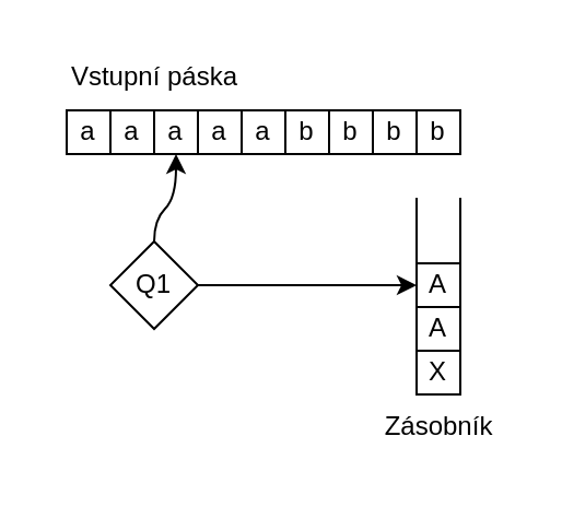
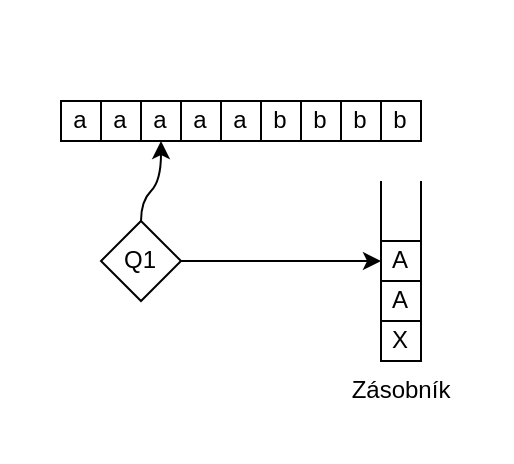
  <mxCell id="0" />
  <mxCell id="1" parent="0" />
  <mxCell id="2" value="a" style="whiteSpace=wrap;html=1;aspect=fixed;" vertex="1" parent="1"><mxGeometry x="30" y="50" width="20" height="20" as="geometry" /></mxCell>
  <mxCell id="3" value="a" style="whiteSpace=wrap;html=1;aspect=fixed;" vertex="1" parent="1"><mxGeometry x="50" y="50" width="20" height="20" as="geometry" /></mxCell>
  <mxCell id="4" value="a" style="whiteSpace=wrap;html=1;aspect=fixed;" vertex="1" parent="1"><mxGeometry x="70" y="50" width="20" height="20" as="geometry" /></mxCell>
  <mxCell id="5" value="a" style="whiteSpace=wrap;html=1;aspect=fixed;" vertex="1" parent="1"><mxGeometry x="90" y="50" width="20" height="20" as="geometry" /></mxCell>
  <mxCell id="6" value="a" style="whiteSpace=wrap;html=1;aspect=fixed;" vertex="1" parent="1"><mxGeometry x="110" y="50" width="20" height="20" as="geometry" /></mxCell>
  <mxCell id="7" value="b" style="whiteSpace=wrap;html=1;aspect=fixed;" vertex="1" parent="1"><mxGeometry x="130" y="50" width="20" height="20" as="geometry" /></mxCell>
  <mxCell id="8" value="b" style="whiteSpace=wrap;html=1;aspect=fixed;" vertex="1" parent="1"><mxGeometry x="150" y="50" width="20" height="20" as="geometry" /></mxCell>
  <mxCell id="9" value="b" style="whiteSpace=wrap;html=1;aspect=fixed;" vertex="1" parent="1"><mxGeometry x="170" y="50" width="20" height="20" as="geometry" /></mxCell>
  <mxCell id="10" value="b" style="whiteSpace=wrap;html=1;aspect=fixed;" vertex="1" parent="1"><mxGeometry x="190" y="50" width="20" height="20" as="geometry" /></mxCell>
  <mxCell id="11" value="Q1" style="rhombus;whiteSpace=wrap;html=1;aspect=fixed;" vertex="1" parent="1"><mxGeometry x="50" y="110" width="40" height="40" as="geometry" /></mxCell>
  <mxCell id="12" value="" style="endArrow=none;html=1;rounded=0;exitX=0;exitY=1;exitDx=0;exitDy=0;" edge="1" parent="1" source="15"><mxGeometry width="50" height="50" relative="1" as="geometry"><mxPoint x="190" y="200" as="sourcePoint" /><mxPoint x="190" y="90" as="targetPoint" /></mxGeometry></mxCell>
  <mxCell id="13" value="" style="endArrow=none;html=1;rounded=0;exitX=1;exitY=1;exitDx=0;exitDy=0;" edge="1" parent="1" source="15"><mxGeometry width="50" height="50" relative="1" as="geometry"><mxPoint x="210" y="200" as="sourcePoint" /><mxPoint x="210" y="90" as="targetPoint" /></mxGeometry></mxCell>
  <mxCell id="14" value="" style="endArrow=none;html=1;rounded=0;entryX=1;entryY=1;entryDx=0;entryDy=0;" edge="1" parent="1" target="15"><mxGeometry width="50" height="50" relative="1" as="geometry"><mxPoint x="190" y="180" as="sourcePoint" /><mxPoint x="210" y="200" as="targetPoint" /></mxGeometry></mxCell>
  <mxCell id="15" value="X" style="whiteSpace=wrap;html=1;aspect=fixed;" vertex="1" parent="1"><mxGeometry x="190" y="160" width="20" height="20" as="geometry" /></mxCell>
  <mxCell id="16" value="A" style="whiteSpace=wrap;html=1;aspect=fixed;" vertex="1" parent="1"><mxGeometry x="190" y="140" width="20" height="20" as="geometry" /></mxCell>
  <mxCell id="17" value="A" style="whiteSpace=wrap;html=1;aspect=fixed;" vertex="1" parent="1"><mxGeometry x="190" y="120" width="20" height="20" as="geometry" /></mxCell>
- <mxCell id="18" value="Vstupní páska" style="text;html=1;align=center;verticalAlign=middle;resizable=0;points=[];autosize=1;strokeColor=none;fillColor=none;" vertex="1" parent="1"><mxGeometry width="100" height="30" as="geometry" x="20" y="20" /></mxCell>
  <mxCell id="19" value="Zásobník" style="text;html=1;align=center;verticalAlign=middle;resizable=0;points=[];autosize=1;strokeColor=none;fillColor=none;" vertex="1" parent="1"><mxGeometry x="165" y="180" width="70" height="30" as="geometry" /></mxCell>
  <mxCell id="20" value="" style="curved=1;endArrow=classic;html=1;rounded=0;exitX=0.5;exitY=0;exitDx=0;exitDy=0;entryX=0.5;entryY=1;entryDx=0;entryDy=0;" edge="1" parent="1" source="11" target="4"><mxGeometry width="50" height="50" relative="1" as="geometry"><mxPoint x="250" y="170" as="sourcePoint" /><mxPoint x="300" y="120" as="targetPoint" /><Array as="points"><mxPoint x="70" y="100" /><mxPoint x="80" y="90" /></Array></mxGeometry></mxCell>
  <mxCell id="21" value="" style="curved=1;endArrow=classic;html=1;rounded=0;entryX=0;entryY=0.5;entryDx=0;entryDy=0;exitX=1;exitY=0.5;exitDx=0;exitDy=0;" edge="1" parent="1" source="11" target="17"><mxGeometry width="50" height="50" relative="1" as="geometry"><mxPoint x="120" y="170" as="sourcePoint" /><mxPoint x="170" y="120" as="targetPoint" /><Array as="points"><mxPoint x="130" y="130" /></Array></mxGeometry></mxCell>
